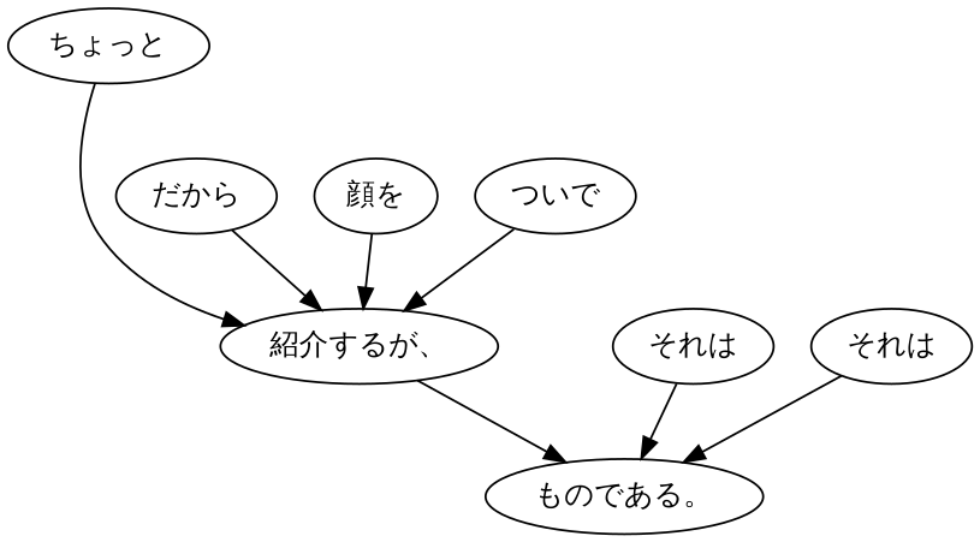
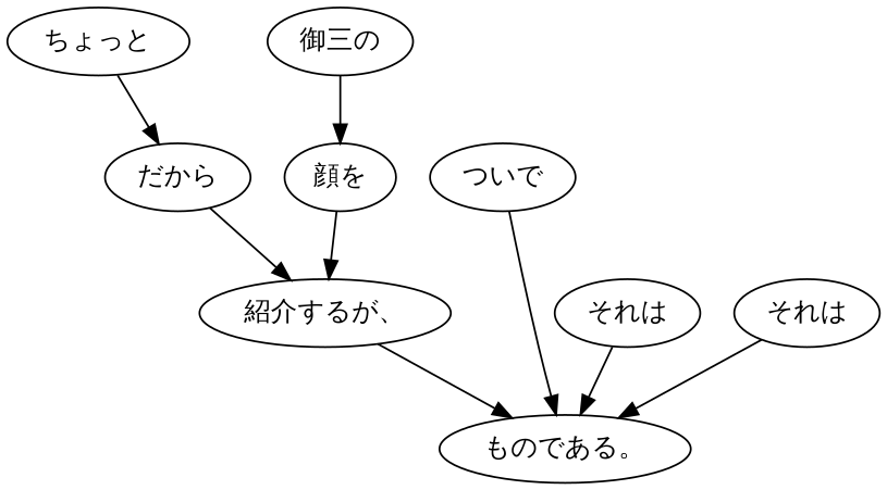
  digraph {
    n1 [label="ついで"]
    n2 [label="紹介するが、"]
    n3 [label="ものである。"]
    n4 [label="だから"]
+   n5 [label="御三の"]
    n6 [label="顔を"]
    n7 [label="ちょっと"]
    n8 [label="それは"]
    n9 [label="それは"]
-   n1 -> n2
+   n1 -> n3
    n2 -> n3
    n4 -> n2
+   n5 -> n6
    n6 -> n2
-   n7 -> n2
+   n7 -> n4
    n8 -> n3
    n9 -> n3
  }
